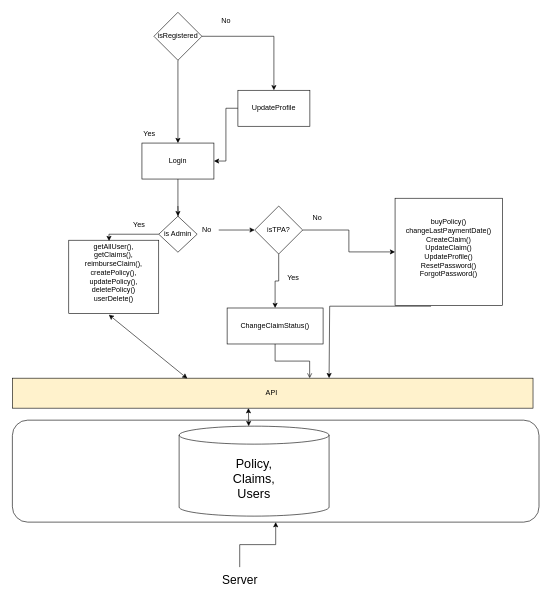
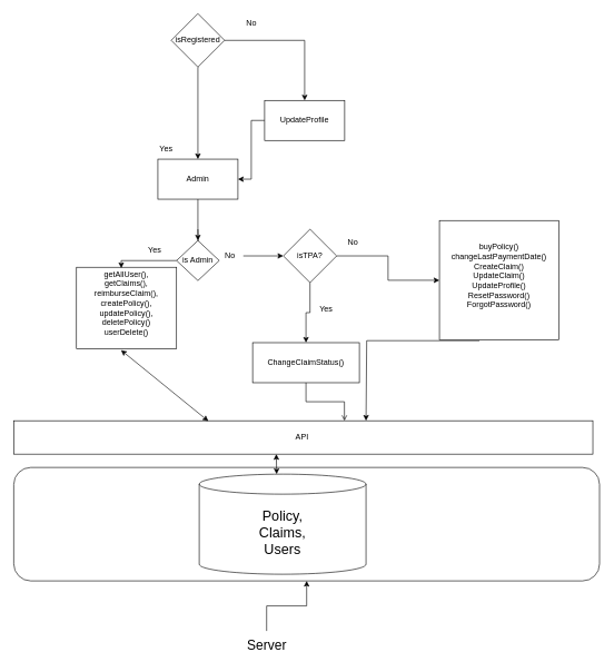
  <mxCell id="0" />
  <mxCell id="1" parent="0" />
  <mxCell id="2" value="" style="rounded=1;whiteSpace=wrap;html=1;" parent="1" vertex="1"><mxGeometry x="20" y="700" width="878" height="170" as="geometry" /></mxCell>
- <mxCell id="3" value="API&amp;nbsp;" style="rounded=0;whiteSpace=wrap;html=1;fillColor=#fff2cc;" parent="1" vertex="1"><mxGeometry x="20" y="630" width="868" height="50" as="geometry" /></mxCell>
+ <mxCell id="3" value="API&amp;nbsp;" style="rounded=0;whiteSpace=wrap;html=1;" parent="1" vertex="1"><mxGeometry x="20" y="630" width="868" height="50" as="geometry" /></mxCell>
  <mxCell id="4" value="" style="endArrow=classic;startArrow=classic;html=1;rounded=0;" parent="1" edge="1"><mxGeometry width="50" height="50" relative="1" as="geometry"><mxPoint x="414" y="710" as="sourcePoint" /><mxPoint x="413.5" y="680" as="targetPoint" /></mxGeometry></mxCell>
  <mxCell id="5" value="getAllUser(),&lt;div&gt;getClaims(),&lt;/div&gt;&lt;div&gt;reimburseClaim(),&lt;/div&gt;&lt;div&gt;createPolicy(),&lt;/div&gt;&lt;div&gt;updatePolicy(),&lt;/div&gt;&lt;div&gt;deletePolicy()&lt;/div&gt;&lt;div&gt;userDelete()&lt;/div&gt;&lt;div&gt;&lt;br&gt;&lt;/div&gt;" style="rounded=0;whiteSpace=wrap;html=1;" parent="1" vertex="1"><mxGeometry x="114" y="400" width="150" height="122" as="geometry" /></mxCell>
  <mxCell id="6" value="" style="endArrow=classic;startArrow=classic;html=1;rounded=0;exitX=0.336;exitY=0.012;exitDx=0;exitDy=0;exitPerimeter=0;entryX=0.445;entryY=1.018;entryDx=0;entryDy=0;entryPerimeter=0;" parent="1" source="3" target="5" edge="1"><mxGeometry width="50" height="50" relative="1" as="geometry"><mxPoint x="87.496" y="630" as="sourcePoint" /><mxPoint x="87" y="550" as="targetPoint" /></mxGeometry></mxCell>
  <mxCell id="7" value="" style="edgeStyle=orthogonalEdgeStyle;rounded=0;orthogonalLoop=1;jettySize=auto;html=1;" parent="1" target="8" edge="1"><mxGeometry relative="1" as="geometry"><mxPoint x="296" y="343" as="sourcePoint" /></mxGeometry></mxCell>
  <mxCell id="8" value="is Admin" style="rhombus;whiteSpace=wrap;html=1;" parent="1" vertex="1"><mxGeometry x="264" y="360" width="64" height="60" as="geometry" /></mxCell>
  <mxCell id="9" value="Yes" style="text;html=1;align=center;verticalAlign=middle;resizable=0;points=[];autosize=1;strokeColor=none;fillColor=none;" parent="1" vertex="1"><mxGeometry x="211" y="360" width="40" height="30" as="geometry" /></mxCell>
  <mxCell id="10" value="" style="edgeStyle=orthogonalEdgeStyle;rounded=0;orthogonalLoop=1;jettySize=auto;html=1;" parent="1" source="11" target="15" edge="1"><mxGeometry relative="1" as="geometry" /></mxCell>
  <mxCell id="11" value="No" style="text;html=1;align=center;verticalAlign=middle;resizable=0;points=[];autosize=1;strokeColor=none;fillColor=none;" parent="1" vertex="1"><mxGeometry x="324" y="368" width="40" height="30" as="geometry" /></mxCell>
  <mxCell id="12" value="" style="endArrow=classic;html=1;rounded=0;exitX=0;exitY=0.5;exitDx=0;exitDy=0;entryX=0.448;entryY=0.011;entryDx=0;entryDy=0;entryPerimeter=0;" parent="1" source="8" target="5" edge="1"><mxGeometry width="50" height="50" relative="1" as="geometry"><mxPoint x="258" y="570" as="sourcePoint" /><mxPoint x="308" y="520" as="targetPoint" /><Array as="points"><mxPoint x="181" y="390" /></Array></mxGeometry></mxCell>
  <mxCell id="13" value="" style="edgeStyle=orthogonalEdgeStyle;rounded=0;orthogonalLoop=1;jettySize=auto;html=1;" parent="1" source="15" target="16" edge="1"><mxGeometry relative="1" as="geometry" /></mxCell>
  <mxCell id="14" value="" style="edgeStyle=orthogonalEdgeStyle;rounded=0;orthogonalLoop=1;jettySize=auto;html=1;" parent="1" source="15" target="29" edge="1"><mxGeometry relative="1" as="geometry"><mxPoint x="658" y="390" as="targetPoint" /></mxGeometry></mxCell>
  <mxCell id="15" value="isTPA?" style="rhombus;whiteSpace=wrap;html=1;" parent="1" vertex="1"><mxGeometry x="424" y="343" width="80" height="80" as="geometry" /></mxCell>
  <mxCell id="16" value="ChangeClaimStatus()" style="whiteSpace=wrap;html=1;" parent="1" vertex="1"><mxGeometry x="378" y="513" width="160" height="60" as="geometry" /></mxCell>
  <mxCell id="17" style="edgeStyle=orthogonalEdgeStyle;rounded=0;orthogonalLoop=1;jettySize=auto;html=1;entryX=0.571;entryY=0;entryDx=0;entryDy=0;entryPerimeter=0;endArrow=open;" parent="1" source="16" target="3" edge="1"><mxGeometry relative="1" as="geometry" /></mxCell>
  <mxCell id="18" value="" style="edgeStyle=orthogonalEdgeStyle;rounded=0;orthogonalLoop=1;jettySize=auto;html=1;" parent="1" source="20" target="22" edge="1"><mxGeometry relative="1" as="geometry" /></mxCell>
  <mxCell id="19" value="" style="edgeStyle=orthogonalEdgeStyle;rounded=0;orthogonalLoop=1;jettySize=auto;html=1;" parent="1" source="20" target="24" edge="1"><mxGeometry relative="1" as="geometry" /></mxCell>
  <mxCell id="20" value="isRegistered" style="rhombus;whiteSpace=wrap;html=1;" parent="1" vertex="1"><mxGeometry x="256" y="20" width="80" height="80" as="geometry" /></mxCell>
  <mxCell id="21" style="edgeStyle=orthogonalEdgeStyle;rounded=0;orthogonalLoop=1;jettySize=auto;html=1;entryX=0.5;entryY=0;entryDx=0;entryDy=0;" parent="1" source="22" target="8" edge="1"><mxGeometry relative="1" as="geometry" /></mxCell>
- <mxCell id="22" value="Login" style="whiteSpace=wrap;html=1;" parent="1" vertex="1"><mxGeometry x="236" y="238" width="120" height="60" as="geometry" /></mxCell>
+ <mxCell id="22" value="Admin" style="whiteSpace=wrap;html=1;" parent="1" vertex="1"><mxGeometry x="236" y="238" width="120" height="60" as="geometry" /></mxCell>
  <mxCell id="23" style="edgeStyle=orthogonalEdgeStyle;rounded=0;orthogonalLoop=1;jettySize=auto;html=1;entryX=1;entryY=0.5;entryDx=0;entryDy=0;" parent="1" source="24" target="22" edge="1"><mxGeometry relative="1" as="geometry" /></mxCell>
  <mxCell id="24" value="UpdateProfile" style="whiteSpace=wrap;html=1;" parent="1" vertex="1"><mxGeometry x="396" y="150" width="120" height="60" as="geometry" /></mxCell>
  <mxCell id="25" value="No" style="text;html=1;align=center;verticalAlign=middle;resizable=0;points=[];autosize=1;strokeColor=none;fillColor=none;" parent="1" vertex="1"><mxGeometry x="356" y="20" width="40" height="30" as="geometry" /></mxCell>
  <mxCell id="26" value="Yes" style="text;html=1;align=center;verticalAlign=middle;resizable=0;points=[];autosize=1;strokeColor=none;fillColor=none;" parent="1" vertex="1"><mxGeometry x="228" y="208" width="40" height="30" as="geometry" /></mxCell>
  <mxCell id="27" value="No" style="text;html=1;align=center;verticalAlign=middle;resizable=0;points=[];autosize=1;strokeColor=none;fillColor=none;" parent="1" vertex="1"><mxGeometry x="508" y="348" width="40" height="30" as="geometry" /></mxCell>
  <mxCell id="28" value="" style="edgeStyle=orthogonalEdgeStyle;rounded=0;orthogonalLoop=1;jettySize=auto;html=1;" parent="1" edge="1"><mxGeometry relative="1" as="geometry"><mxPoint x="718" y="510" as="sourcePoint" /><mxPoint x="548" y="630" as="targetPoint" /><Array as="points"><mxPoint x="549" y="510" /><mxPoint x="549" y="630" /></Array></mxGeometry></mxCell>
  <mxCell id="29" value="buyPolicy()&lt;div&gt;&lt;div&gt;changeLastPaymentDate()&lt;/div&gt;&lt;div&gt;&lt;span style=&quot;background-color: initial;&quot;&gt;CreateClaim()&lt;/span&gt;&lt;br&gt;&lt;/div&gt;&lt;/div&gt;&lt;div&gt;&lt;span style=&quot;background-color: initial;&quot;&gt;UpdateClaim()&lt;/span&gt;&lt;br&gt;&lt;/div&gt;&lt;div&gt;&lt;span style=&quot;background-color: initial;&quot;&gt;UpdateProfile()&lt;/span&gt;&lt;br&gt;&lt;/div&gt;&lt;div&gt;&lt;span style=&quot;background-color: initial;&quot;&gt;ResetPassword()&lt;/span&gt;&lt;br&gt;&lt;/div&gt;&lt;div&gt;&lt;span style=&quot;background-color: initial;&quot;&gt;ForgotPassword()&lt;/span&gt;&lt;br&gt;&lt;/div&gt;&lt;div&gt;&lt;br&gt;&lt;/div&gt;" style="whiteSpace=wrap;html=1;aspect=fixed;" parent="1" vertex="1"><mxGeometry x="658" y="330" width="179" height="179" as="geometry" /></mxCell>
  <mxCell id="30" value="" style="edgeStyle=orthogonalEdgeStyle;rounded=0;orthogonalLoop=1;jettySize=auto;html=1;" parent="1" source="31" target="2" edge="1"><mxGeometry relative="1" as="geometry" /></mxCell>
  <mxCell id="31" value="&lt;font style=&quot;font-size: 20px;&quot;&gt;Server&lt;/font&gt;" style="text;html=1;align=center;verticalAlign=middle;resizable=0;points=[];autosize=1;strokeColor=none;fillColor=none;" parent="1" vertex="1"><mxGeometry x="359" y="945" width="80" height="40" as="geometry" /></mxCell>
  <mxCell id="32" value="Yes" style="text;html=1;align=center;verticalAlign=middle;resizable=0;points=[];autosize=1;strokeColor=none;fillColor=none;" parent="1" vertex="1"><mxGeometry x="468" y="448" width="40" height="30" as="geometry" /></mxCell>
  <mxCell id="33" value="&lt;font style=&quot;font-size: 21px;&quot;&gt;Policy,&lt;/font&gt;&lt;div style=&quot;font-size: 21px;&quot;&gt;&lt;font style=&quot;font-size: 21px;&quot;&gt;Claims,&lt;/font&gt;&lt;/div&gt;&lt;div style=&quot;font-size: 21px;&quot;&gt;&lt;font style=&quot;font-size: 21px;&quot;&gt;Users&lt;/font&gt;&lt;/div&gt;" style="shape=cylinder3;whiteSpace=wrap;html=1;boundedLbl=1;backgroundOutline=1;size=15;" parent="1" vertex="1"><mxGeometry x="298" y="710" width="250" height="150" as="geometry" /></mxCell>
